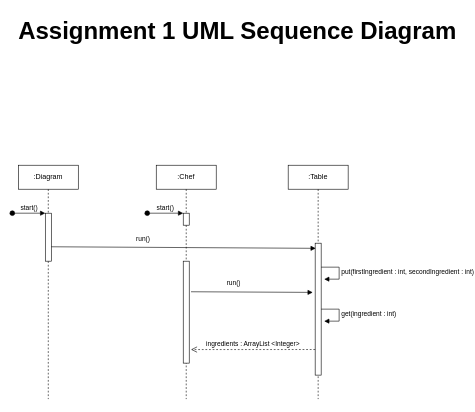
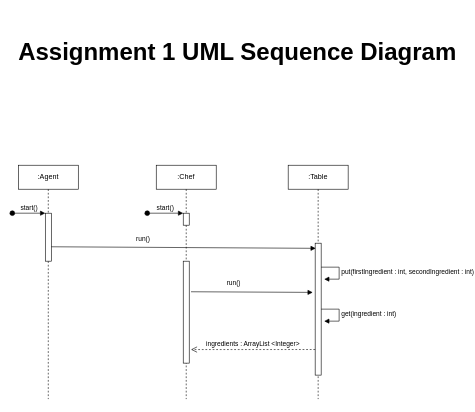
  <mxCell id="0" />
  <mxCell id="1" parent="0" />
- <mxCell id="2" value=":Diagram" style="shape=umlLifeline;perimeter=lifelinePerimeter;whiteSpace=wrap;html=1;container=1;collapsible=0;recursiveResize=0;outlineConnect=0;" vertex="1" parent="1"><mxGeometry x="30" y="275" width="100" height="390" as="geometry" /></mxCell>
+ <mxCell id="2" value=":Agent" style="shape=umlLifeline;perimeter=lifelinePerimeter;whiteSpace=wrap;html=1;container=1;collapsible=0;recursiveResize=0;outlineConnect=0;" vertex="1" parent="1"><mxGeometry x="30" y="275" width="100" height="390" as="geometry" /></mxCell>
  <mxCell id="3" value="" style="html=1;points=[];perimeter=orthogonalPerimeter;" vertex="1" parent="2"><mxGeometry x="45" y="80" width="10" height="80" as="geometry" /></mxCell>
  <mxCell id="4" value="start()" style="html=1;verticalAlign=bottom;startArrow=oval;endArrow=block;startSize=8;rounded=0;" edge="1" target="3" parent="2"><mxGeometry relative="1" as="geometry"><mxPoint x="-10" y="80" as="sourcePoint" /></mxGeometry></mxCell>
  <mxCell id="5" value=":Table" style="shape=umlLifeline;perimeter=lifelinePerimeter;whiteSpace=wrap;html=1;container=1;collapsible=0;recursiveResize=0;outlineConnect=0;" vertex="1" parent="1"><mxGeometry x="480" y="275" width="100" height="390" as="geometry" /></mxCell>
  <mxCell id="6" value="" style="html=1;points=[];perimeter=orthogonalPerimeter;" vertex="1" parent="5"><mxGeometry x="45" y="130" width="10" height="220" as="geometry" /></mxCell>
  <mxCell id="7" value="put(firstIngredient : int, secondIngredient : int)" style="edgeStyle=orthogonalEdgeStyle;html=1;align=left;spacingLeft=2;endArrow=block;rounded=0;entryX=1;entryY=0;" edge="1" parent="5"><mxGeometry relative="1" as="geometry"><mxPoint x="55" y="170" as="sourcePoint" /><Array as="points"><mxPoint x="85" y="170" /></Array><mxPoint x="60" y="190" as="targetPoint" /></mxGeometry></mxCell>
  <mxCell id="8" value="get(ingredient : int)" style="edgeStyle=orthogonalEdgeStyle;html=1;align=left;spacingLeft=2;endArrow=block;rounded=0;entryX=1;entryY=0;" edge="1" parent="5"><mxGeometry relative="1" as="geometry"><mxPoint x="55" y="240" as="sourcePoint" /><Array as="points"><mxPoint x="85" y="240" /></Array><mxPoint x="60" y="260" as="targetPoint" /></mxGeometry></mxCell>
  <mxCell id="9" value=":Chef" style="shape=umlLifeline;perimeter=lifelinePerimeter;whiteSpace=wrap;html=1;container=1;collapsible=0;recursiveResize=0;outlineConnect=0;" vertex="1" parent="1"><mxGeometry x="260" y="275" width="100" height="390" as="geometry" /></mxCell>
  <mxCell id="10" value="" style="html=1;points=[];perimeter=orthogonalPerimeter;" vertex="1" parent="9"><mxGeometry x="45" y="80" width="10" height="20" as="geometry" /></mxCell>
  <mxCell id="11" value="start()" style="html=1;verticalAlign=bottom;startArrow=oval;endArrow=block;startSize=8;rounded=0;" edge="1" target="10" parent="9"><mxGeometry relative="1" as="geometry"><mxPoint x="-15" y="80" as="sourcePoint" /></mxGeometry></mxCell>
  <mxCell id="12" value="" style="html=1;points=[];perimeter=orthogonalPerimeter;" vertex="1" parent="9"><mxGeometry x="45" y="160" width="10" height="170" as="geometry" /></mxCell>
  <mxCell id="13" value="run()" style="html=1;verticalAlign=bottom;endArrow=block;rounded=0;entryX=0.1;entryY=0.039;entryDx=0;entryDy=0;entryPerimeter=0;exitX=1;exitY=0.7;exitDx=0;exitDy=0;exitPerimeter=0;" edge="1" target="6" parent="1" source="3"><mxGeometry x="-0.304" y="5" relative="1" as="geometry"><mxPoint x="300" y="425" as="sourcePoint" /><mxPoint x="530" y="375" as="targetPoint" /><mxPoint as="offset" /></mxGeometry></mxCell>
  <mxCell id="14" value="run()" style="html=1;verticalAlign=bottom;endArrow=block;rounded=0;exitX=1.3;exitY=0.3;exitDx=0;exitDy=0;exitPerimeter=0;entryX=-0.4;entryY=0.373;entryDx=0;entryDy=0;entryPerimeter=0;" edge="1" parent="1" source="12" target="6"><mxGeometry x="-0.304" y="5" relative="1" as="geometry"><mxPoint x="95" y="421" as="sourcePoint" /><mxPoint x="666" y="425.92" as="targetPoint" /><mxPoint as="offset" /></mxGeometry></mxCell>
  <mxCell id="15" value="ingredients : ArrayList &amp;lt;Integer&amp;gt;" style="html=1;verticalAlign=bottom;endArrow=open;dashed=1;endSize=8;rounded=0;exitX=0;exitY=0.806;exitDx=0;exitDy=0;exitPerimeter=0;entryX=1.3;entryY=0.867;entryDx=0;entryDy=0;entryPerimeter=0;" edge="1" source="6" parent="1" target="12"><mxGeometry relative="1" as="geometry"><mxPoint x="530" y="545" as="targetPoint" /><mxPoint x="590" y="545" as="sourcePoint" /></mxGeometry></mxCell>
- <mxCell id="16" value="&lt;b&gt;&lt;font style=&quot;font-size: 40px;&quot;&gt;Assignment 1 UML Sequence Diagram&lt;/font&gt;&lt;/b&gt;" style="text;html=1;align=center;verticalAlign=middle;resizable=0;points=[];autosize=1;strokeColor=none;fillColor=none;" vertex="1" parent="1"><mxGeometry x="20" y="20" width="750" height="60" as="geometry" /></mxCell>
+ <mxCell id="16" value="&lt;b&gt;&lt;font style=&quot;font-size: 40px;&quot;&gt;Assignment 1 UML Sequence Diagram&lt;/font&gt;&lt;/b&gt;" style="text;html=1;align=center;verticalAlign=middle;resizable=0;points=[];autosize=1;strokeColor=none;fillColor=none;" vertex="1" parent="1"><mxGeometry x="20" y="55" width="750" height="60" as="geometry" /></mxCell>
